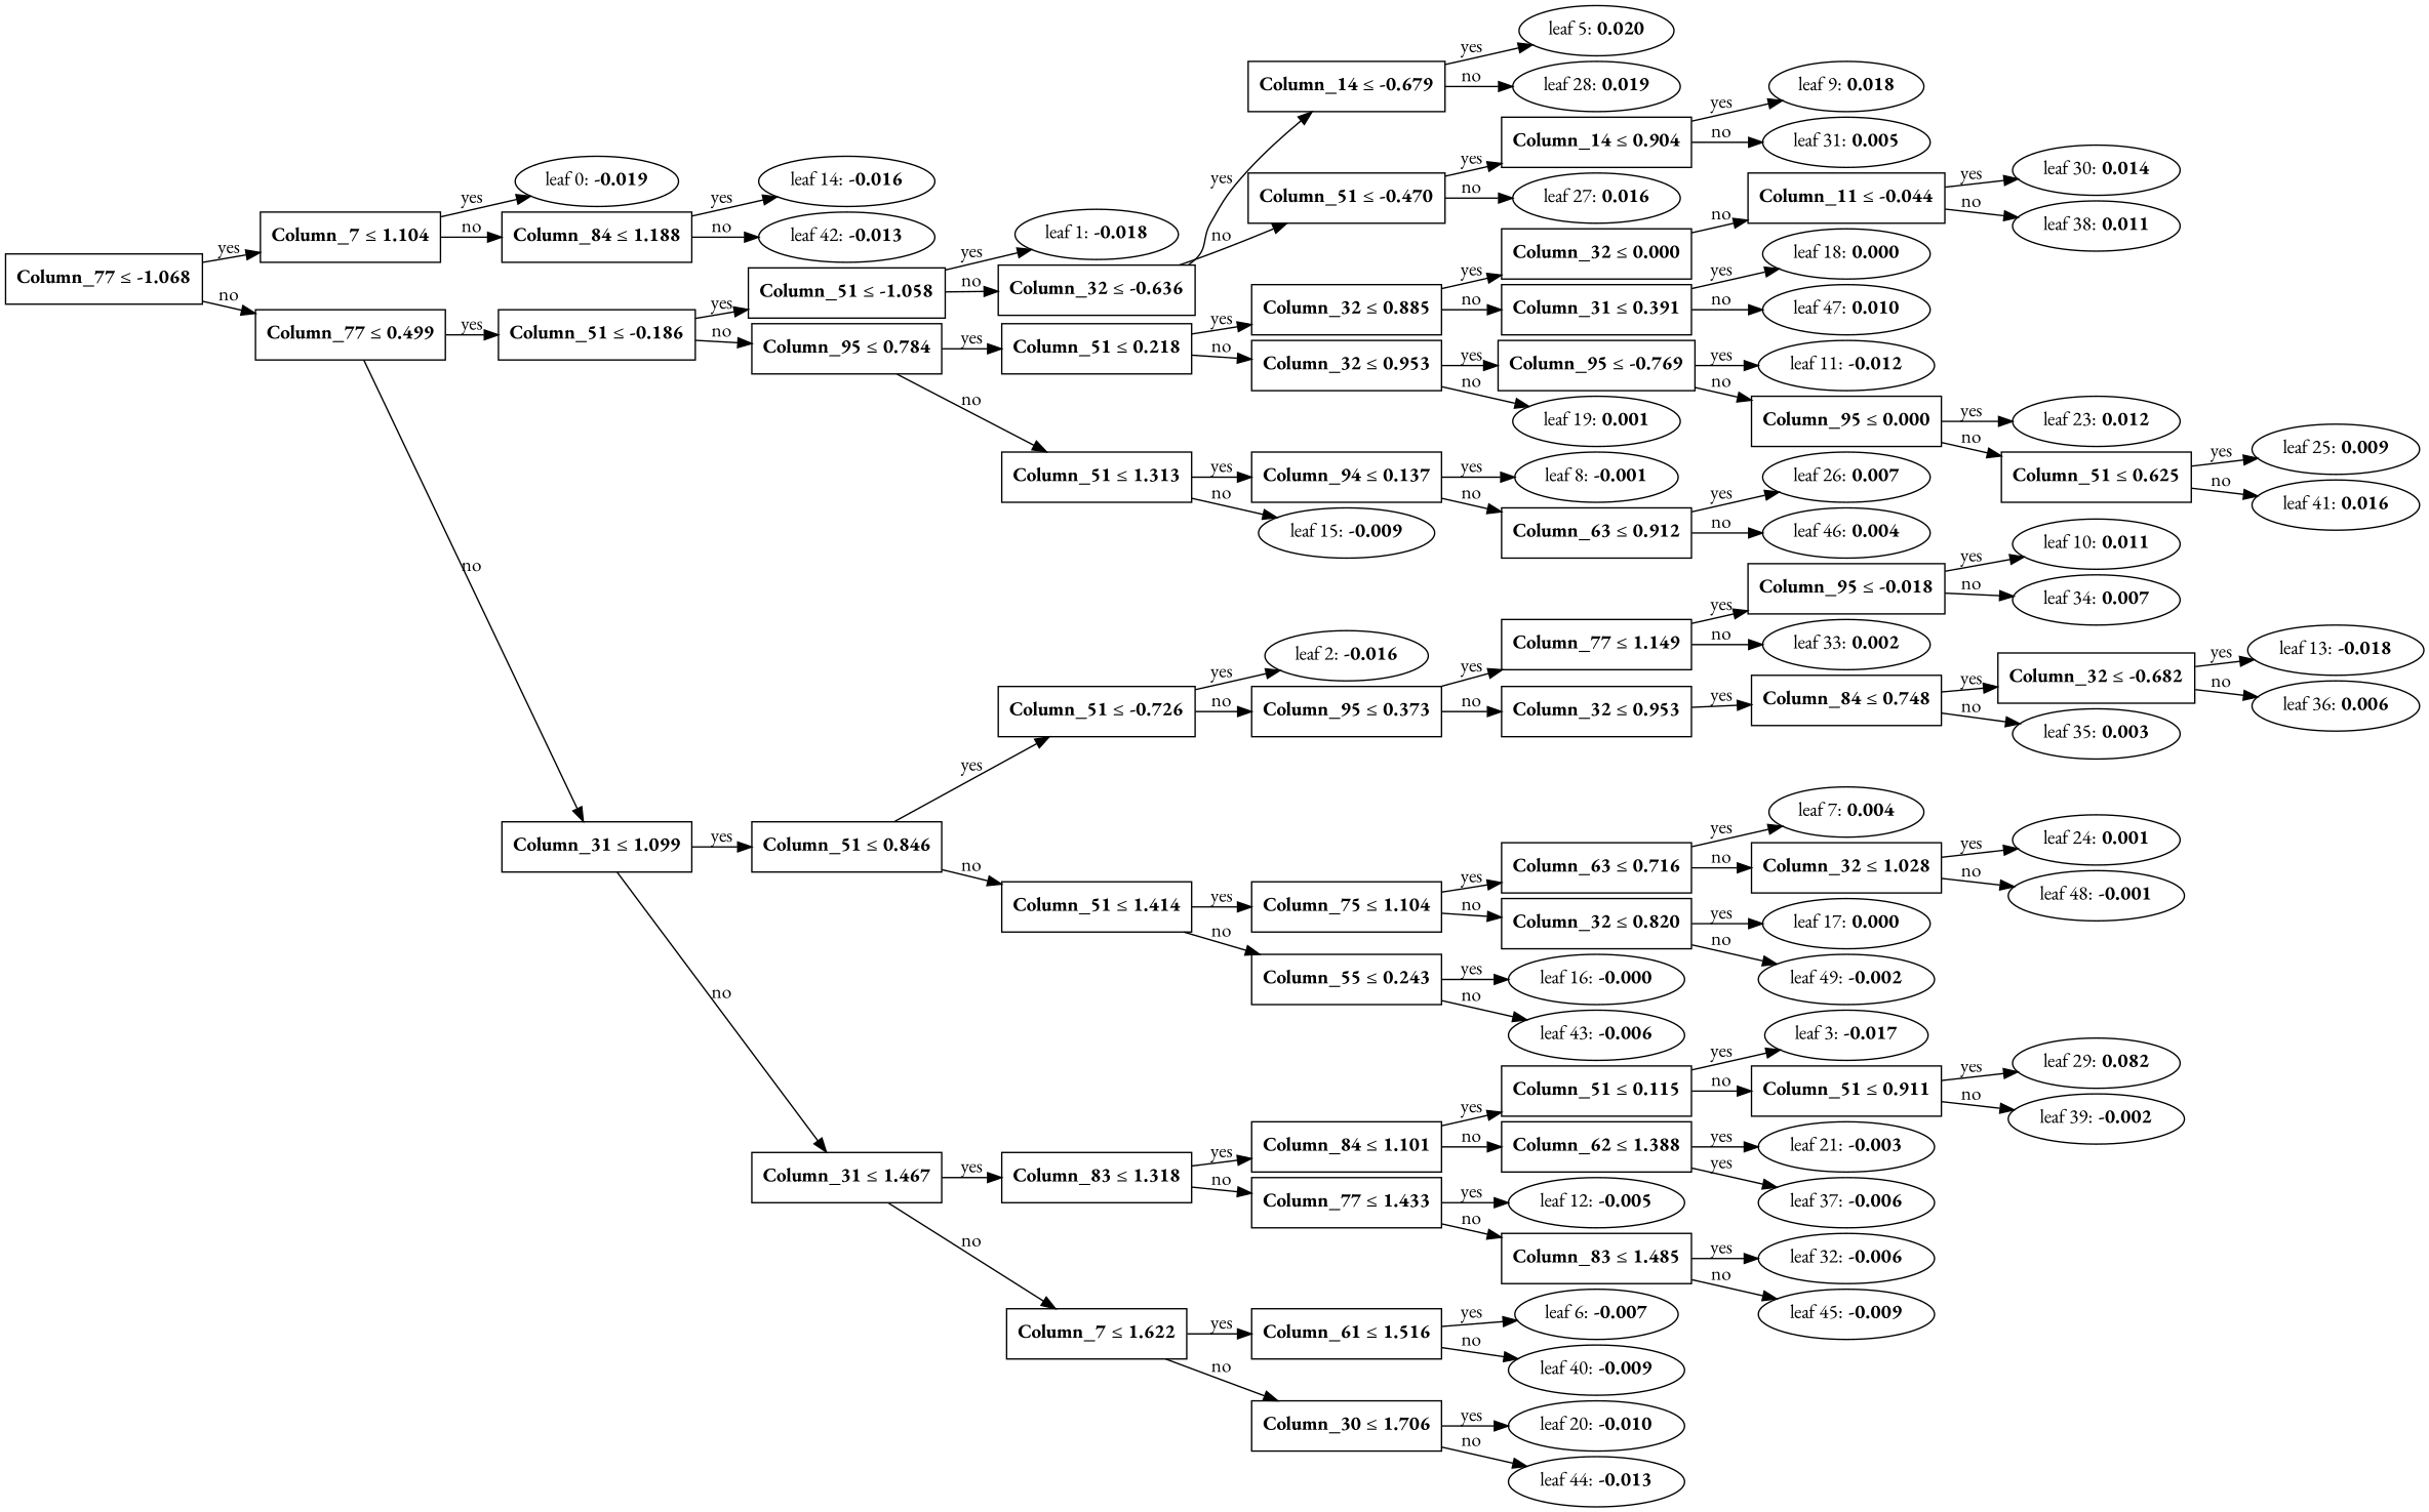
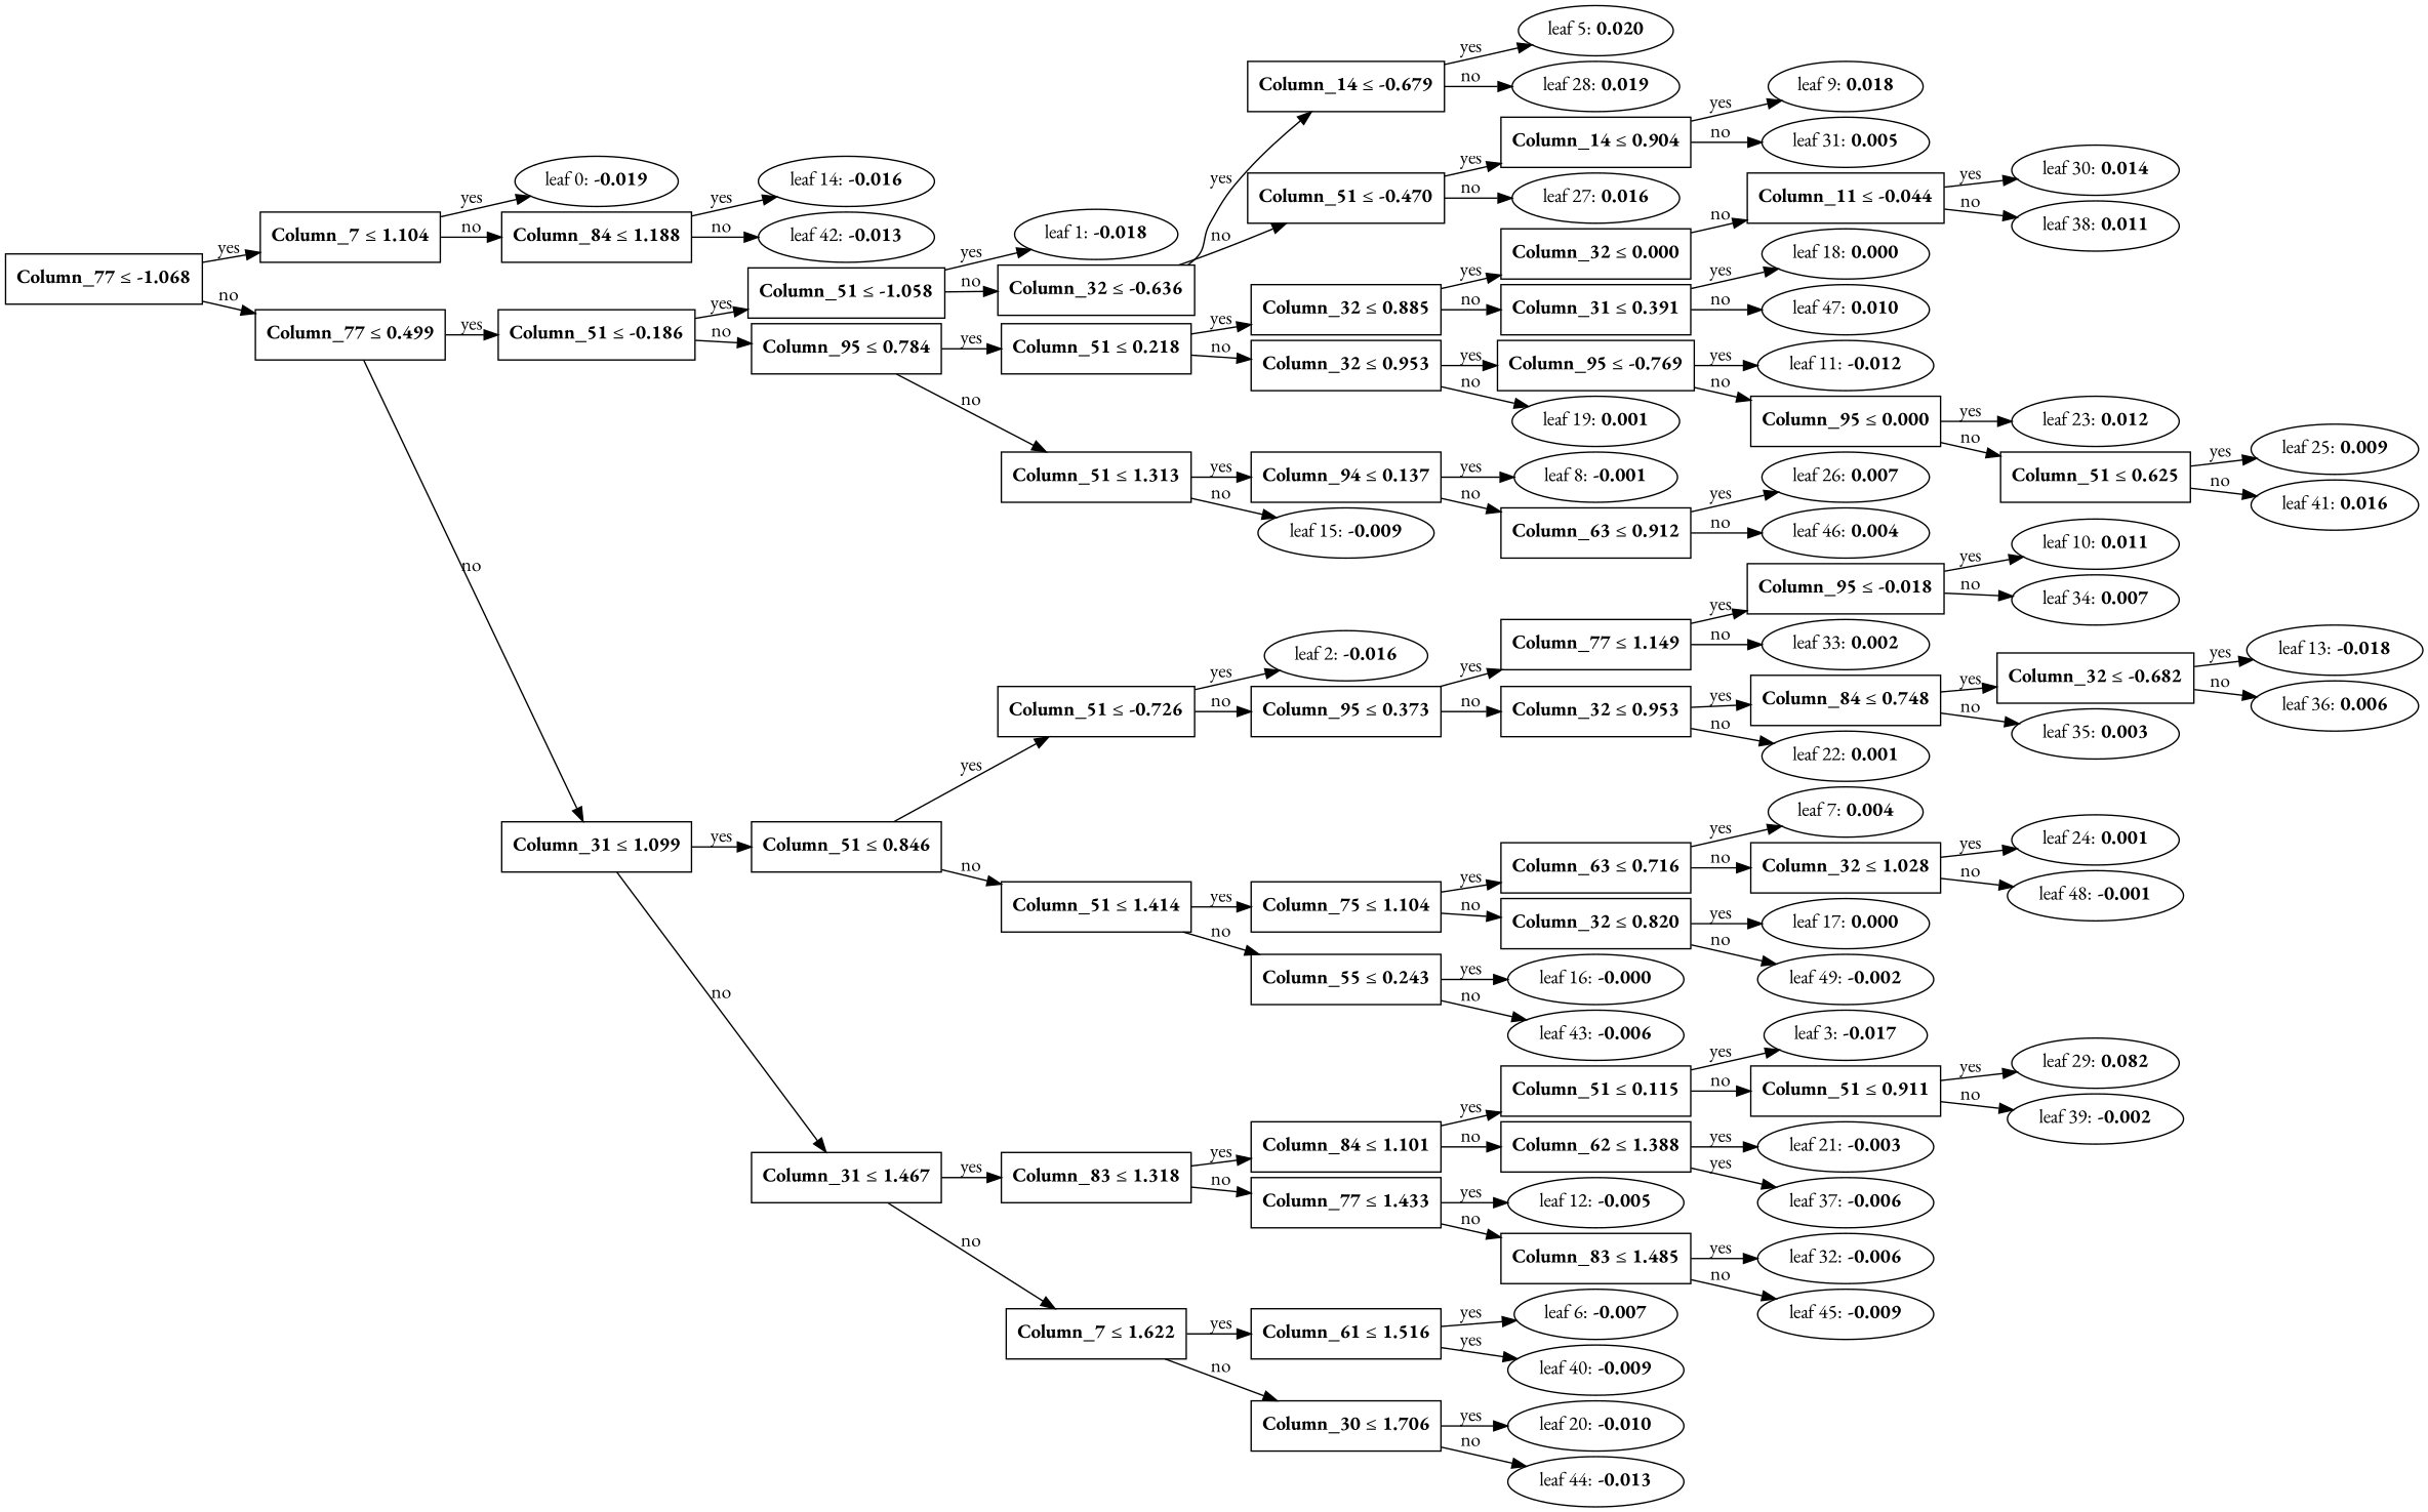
  digraph {
    fontname="EB Garamond"
    nodesep=0.05
    rankdir=LR
    ranksep=0.3
    node [fontname="EB Garamond"]
    edge [fontname="EB Garamond"]
    n1 [fillcolor=white label=<<B>Column_77</B> &#8804; <B>-1.068</B>> shape=rectangle]
    n2 [fillcolor=white label=<<B>Column_7</B> &#8804; <B>1.104</B>> shape=rectangle]
    n3 [fillcolor=white label=<<B>Column_77</B> &#8804; <B>0.499</B>> shape=rectangle]
    n4 [label=<leaf 0: <B>-0.019</B>>]
    n5 [fillcolor=white label=<<B>Column_84</B> &#8804; <B>1.188</B>> shape=rectangle]
    n6 [fillcolor=white label=<<B>Column_51</B> &#8804; <B>-0.186</B>> shape=rectangle]
    n7 [fillcolor=white label=<<B>Column_31</B> &#8804; <B>1.099</B>> shape=rectangle]
    n8 [label=<leaf 14: <B>-0.016</B>>]
    n9 [label=<leaf 42: <B>-0.013</B>>]
    n10 [fillcolor=white label=<<B>Column_51</B> &#8804; <B>-1.058</B>> shape=rectangle]
    n11 [fillcolor=white label=<<B>Column_95</B> &#8804; <B>0.784</B>> shape=rectangle]
    n12 [fillcolor=white label=<<B>Column_51</B> &#8804; <B>0.846</B>> shape=rectangle]
    n13 [fillcolor=white label=<<B>Column_31</B> &#8804; <B>1.467</B>> shape=rectangle]
    n14 [label=<leaf 1: <B>-0.018</B>>]
    n15 [fillcolor=white label=<<B>Column_32</B> &#8804; <B>-0.636</B>> shape=rectangle]
    n16 [fillcolor=white label=<<B>Column_51</B> &#8804; <B>0.218</B>> shape=rectangle]
    n17 [fillcolor=white label=<<B>Column_51</B> &#8804; <B>1.313</B>> shape=rectangle]
    n18 [fillcolor=white label=<<B>Column_14</B> &#8804; <B>-0.679</B>> shape=rectangle]
    n19 [fillcolor=white label=<<B>Column_51</B> &#8804; <B>-0.470</B>> shape=rectangle]
    n20 [label=<leaf 5: <B>0.020</B>>]
    n21 [label=<leaf 28: <B>0.019</B>>]
    n22 [fillcolor=white label=<<B>Column_14</B> &#8804; <B>0.904</B>> shape=rectangle]
    n23 [label=<leaf 27: <B>0.016</B>>]
    n24 [label=<leaf 9: <B>0.018</B>>]
    n25 [label=<leaf 31: <B>0.005</B>>]
    n26 [fillcolor=white label=<<B>Column_32</B> &#8804; <B>0.885</B>> shape=rectangle]
    n27 [fillcolor=white label=<<B>Column_32</B> &#8804; <B>0.953</B>> shape=rectangle]
    n28 [fillcolor=white label=<<B>Column_94</B> &#8804; <B>0.137</B>> shape=rectangle]
    n29 [label=<leaf 15: <B>-0.009</B>>]
    n30 [fillcolor=white label=<<B>Column_32</B> &#8804; <B>0.000</B>> shape=rectangle]
    n31 [fillcolor=white label=<<B>Column_31</B> &#8804; <B>0.391</B>> shape=rectangle]
    n32 [fillcolor=white label=<<B>Column_95</B> &#8804; <B>-0.769</B>> shape=rectangle]
    n33 [label=<leaf 19: <B>0.001</B>>]
    n34 [fillcolor=white label=<<B>Column_11</B> &#8804; <B>-0.044</B>> shape=rectangle]
    n35 [label=<leaf 18: <B>0.000</B>>]
    n36 [label=<leaf 47: <B>0.010</B>>]
    n37 [label=<leaf 30: <B>0.014</B>>]
    n38 [label=<leaf 38: <B>0.011</B>>]
    n39 [label=<leaf 11: <B>-0.012</B>>]
    n40 [fillcolor=white label=<<B>Column_95</B> &#8804; <B>0.000</B>> shape=rectangle]
    n41 [label=<leaf 23: <B>0.012</B>>]
    n42 [fillcolor=white label=<<B>Column_51</B> &#8804; <B>0.625</B>> shape=rectangle]
    n43 [label=<leaf 25: <B>0.009</B>>]
    n44 [label=<leaf 41: <B>0.016</B>>]
    n45 [label=<leaf 8: <B>-0.001</B>>]
    n46 [fillcolor=white label=<<B>Column_63</B> &#8804; <B>0.912</B>> shape=rectangle]
    n47 [label=<leaf 26: <B>0.007</B>>]
    n48 [label=<leaf 46: <B>0.004</B>>]
    n49 [fillcolor=white label=<<B>Column_51</B> &#8804; <B>-0.726</B>> shape=rectangle]
    n50 [fillcolor=white label=<<B>Column_51</B> &#8804; <B>1.414</B>> shape=rectangle]
    n51 [fillcolor=white label=<<B>Column_83</B> &#8804; <B>1.318</B>> shape=rectangle]
    n52 [fillcolor=white label=<<B>Column_7</B> &#8804; <B>1.622</B>> shape=rectangle]
    n53 [label=<leaf 2: <B>-0.016</B>>]
    n54 [fillcolor=white label=<<B>Column_95</B> &#8804; <B>0.373</B>> shape=rectangle]
    n55 [fillcolor=white label=<<B>Column_75</B> &#8804; <B>1.104</B>> shape=rectangle]
    n56 [fillcolor=white label=<<B>Column_55</B> &#8804; <B>0.243</B>> shape=rectangle]
    n57 [fillcolor=white label=<<B>Column_77</B> &#8804; <B>1.149</B>> shape=rectangle]
    n58 [fillcolor=white label=<<B>Column_32</B> &#8804; <B>0.953</B>> shape=rectangle]
    n59 [fillcolor=white label=<<B>Column_95</B> &#8804; <B>-0.018</B>> shape=rectangle]
    n60 [label=<leaf 33: <B>0.002</B>>]
    n61 [fillcolor=white label=<<B>Column_84</B> &#8804; <B>0.748</B>> shape=rectangle]
+   n62 [label=<leaf 22: <B>0.001</B>>]
    n63 [label=<leaf 10: <B>0.011</B>>]
    n64 [label=<leaf 34: <B>0.007</B>>]
    n65 [fillcolor=white label=<<B>Column_32</B> &#8804; <B>-0.682</B>> shape=rectangle]
    n66 [label=<leaf 35: <B>0.003</B>>]
    n67 [label=<leaf 13: <B>-0.018</B>>]
    n68 [label=<leaf 36: <B>0.006</B>>]
    n69 [fillcolor=white label=<<B>Column_63</B> &#8804; <B>0.716</B>> shape=rectangle]
    n70 [fillcolor=white label=<<B>Column_32</B> &#8804; <B>0.820</B>> shape=rectangle]
    n71 [label=<leaf 16: <B>-0.000</B>>]
    n72 [label=<leaf 43: <B>-0.006</B>>]
    n73 [label=<leaf 7: <B>0.004</B>>]
    n74 [fillcolor=white label=<<B>Column_32</B> &#8804; <B>1.028</B>> shape=rectangle]
    n75 [label=<leaf 17: <B>0.000</B>>]
    n76 [label=<leaf 49: <B>-0.002</B>>]
    n77 [label=<leaf 24: <B>0.001</B>>]
    n78 [label=<leaf 48: <B>-0.001</B>>]
    n79 [fillcolor=white label=<<B>Column_84</B> &#8804; <B>1.101</B>> shape=rectangle]
    n80 [fillcolor=white label=<<B>Column_77</B> &#8804; <B>1.433</B>> shape=rectangle]
    n81 [fillcolor=white label=<<B>Column_61</B> &#8804; <B>1.516</B>> shape=rectangle]
    n82 [fillcolor=white label=<<B>Column_30</B> &#8804; <B>1.706</B>> shape=rectangle]
    n83 [fillcolor=white label=<<B>Column_51</B> &#8804; <B>0.115</B>> shape=rectangle]
    n84 [fillcolor=white label=<<B>Column_62</B> &#8804; <B>1.388</B>> shape=rectangle]
    n85 [label=<leaf 12: <B>-0.005</B>>]
    n86 [fillcolor=white label=<<B>Column_83</B> &#8804; <B>1.485</B>> shape=rectangle]
    n87 [label=<leaf 3: <B>-0.017</B>>]
    n88 [fillcolor=white label=<<B>Column_51</B> &#8804; <B>0.911</B>> shape=rectangle]
    n89 [label=<leaf 21: <B>-0.003</B>>]
    n90 [label=<leaf 37: <B>-0.006</B>>]
    n91 [label=<leaf 29: <B>0.082</B>>]
    n92 [label=<leaf 39: <B>-0.002</B>>]
    n93 [label=<leaf 32: <B>-0.006</B>>]
    n94 [label=<leaf 45: <B>-0.009</B>>]
    n95 [label=<leaf 6: <B>-0.007</B>>]
    n96 [label=<leaf 40: <B>-0.009</B>>]
    n97 [label=<leaf 20: <B>-0.010</B>>]
    n98 [label=<leaf 44: <B>-0.013</B>>]
    n1 -> n2 [label=yes]
    n1 -> n3 [label=no]
    n2 -> n4 [label=yes]
    n2 -> n5 [label=no]
    n3 -> n6 [label=yes]
    n3 -> n7 [label=no]
    n5 -> n8 [label=yes]
    n5 -> n9 [label=no]
    n6 -> n10 [label=yes]
    n6 -> n11 [label=no]
    n7 -> n12 [label=yes]
    n7 -> n13 [label=no]
    n10 -> n14 [label=yes]
    n10 -> n15 [label=no]
    n11 -> n16 [label=yes]
    n11 -> n17 [label=no]
    n12 -> n49 [label=yes]
    n12 -> n50 [label=no]
    n13 -> n51 [label=yes]
    n13 -> n52 [label=no]
    n15 -> n18 [label=yes]
    n15 -> n19 [label=no]
    n16 -> n26 [label=yes]
    n16 -> n27 [label=no]
    n17 -> n28 [label=yes]
    n17 -> n29 [label=no]
    n18 -> n20 [label=yes]
    n18 -> n21 [label=no]
    n19 -> n22 [label=yes]
    n19 -> n23 [label=no]
    n22 -> n24 [label=yes]
    n22 -> n25 [label=no]
    n26 -> n30 [label=yes]
    n26 -> n31 [label=no]
    n27 -> n32 [label=yes]
    n27 -> n33 [label=no]
    n28 -> n45 [label=yes]
    n28 -> n46 [label=no]
    n30 -> n34 [label=no]
    n31 -> n35 [label=yes]
    n31 -> n36 [label=no]
    n32 -> n39 [label=yes]
    n32 -> n40 [label=no]
    n34 -> n37 [label=yes]
    n34 -> n38 [label=no]
    n40 -> n41 [label=yes]
    n40 -> n42 [label=no]
    n42 -> n43 [label=yes]
    n42 -> n44 [label=no]
    n46 -> n47 [label=yes]
    n46 -> n48 [label=no]
    n49 -> n53 [label=yes]
    n49 -> n54 [label=no]
    n50 -> n55 [label=yes]
    n50 -> n56 [label=no]
    n51 -> n79 [label=yes]
    n51 -> n80 [label=no]
    n52 -> n81 [label=yes]
    n52 -> n82 [label=no]
    n54 -> n57 [label=yes]
    n54 -> n58 [label=no]
    n55 -> n69 [label=yes]
    n55 -> n70 [label=no]
    n56 -> n71 [label=yes]
    n56 -> n72 [label=no]
    n57 -> n59 [label=yes]
    n57 -> n60 [label=no]
    n58 -> n61 [label=yes]
+   n58 -> n62 [label=no]
    n59 -> n63 [label=yes]
    n59 -> n64 [label=no]
    n61 -> n65 [label=yes]
    n61 -> n66 [label=no]
    n65 -> n67 [label=yes]
    n65 -> n68 [label=no]
    n69 -> n73 [label=yes]
    n69 -> n74 [label=no]
    n70 -> n75 [label=yes]
    n70 -> n76 [label=no]
    n74 -> n77 [label=yes]
    n74 -> n78 [label=no]
    n79 -> n83 [label=yes]
    n79 -> n84 [label=no]
    n80 -> n85 [label=yes]
    n80 -> n86 [label=no]
    n81 -> n95 [label=yes]
-   n81 -> n96 [label=no]
+   n81 -> n96 [label=yes]
    n82 -> n97 [label=yes]
    n82 -> n98 [label=no]
    n83 -> n87 [label=yes]
    n83 -> n88 [label=no]
    n84 -> n89 [label=yes]
    n84 -> n90 [label=yes]
    n86 -> n93 [label=yes]
    n86 -> n94 [label=no]
    n88 -> n91 [label=yes]
    n88 -> n92 [label=no]
  }
